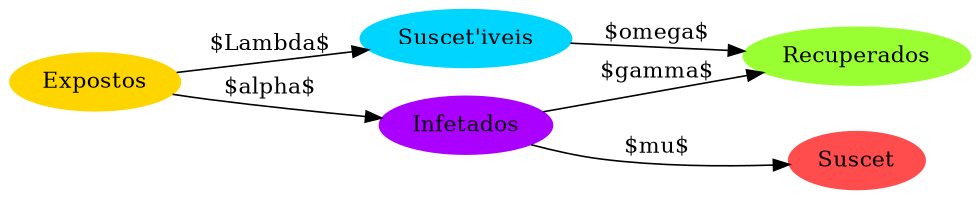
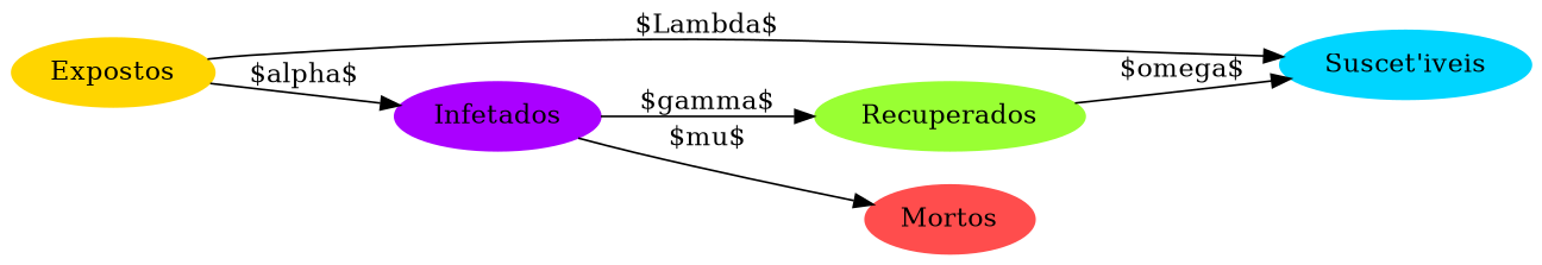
  digraph {
    rankdir=LR
    node [shape=oval style="rounded, filled"]
    n1 [color="#00D5FF" label="Suscet\'iveis"]
    n2 [color="#FFD500" label=Expostos]
    n3 [color="#AA00FF" label=Infetados]
    n4 [color="#99FF33" label=Recuperados]
-   n5 [color="#FF4D4D" label=Suscet]
+   n5 [color="#FF4D4D" label=Mortos]
    n2 -> n1 [label="$\Lambda$"]
    n2 -> n3 [label="$\alpha$"]
    n3 -> n4 [label="$\gamma$"]
    n3 -> n5 [label="$\mu$"]
-   n1 -> n4 [label="$\omega$"]
+   n4 -> n1 [label="$\omega$"]
  }
